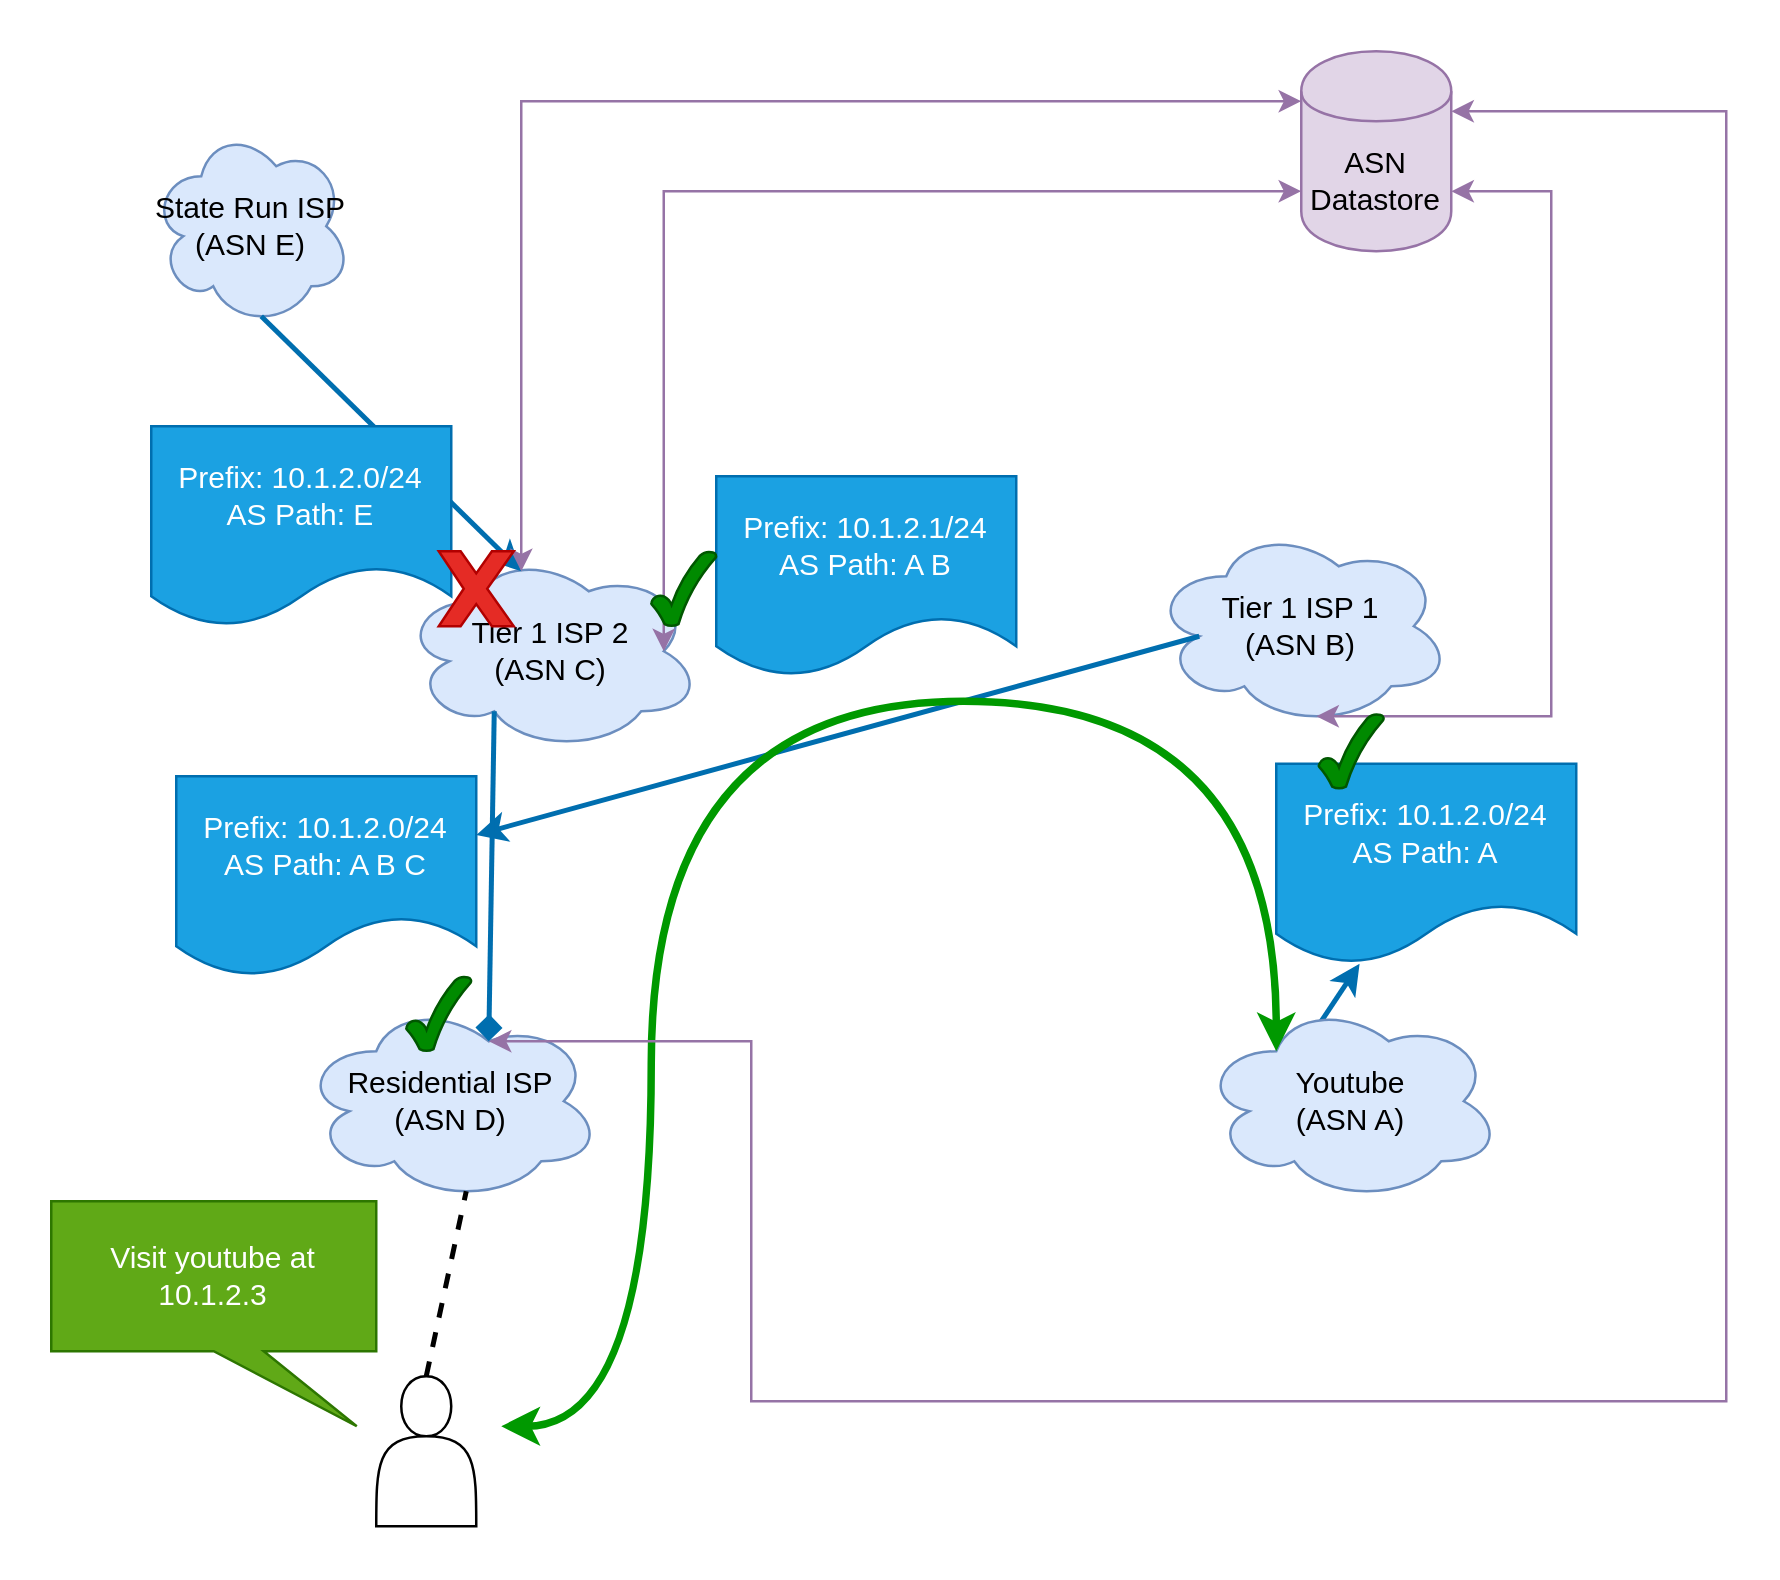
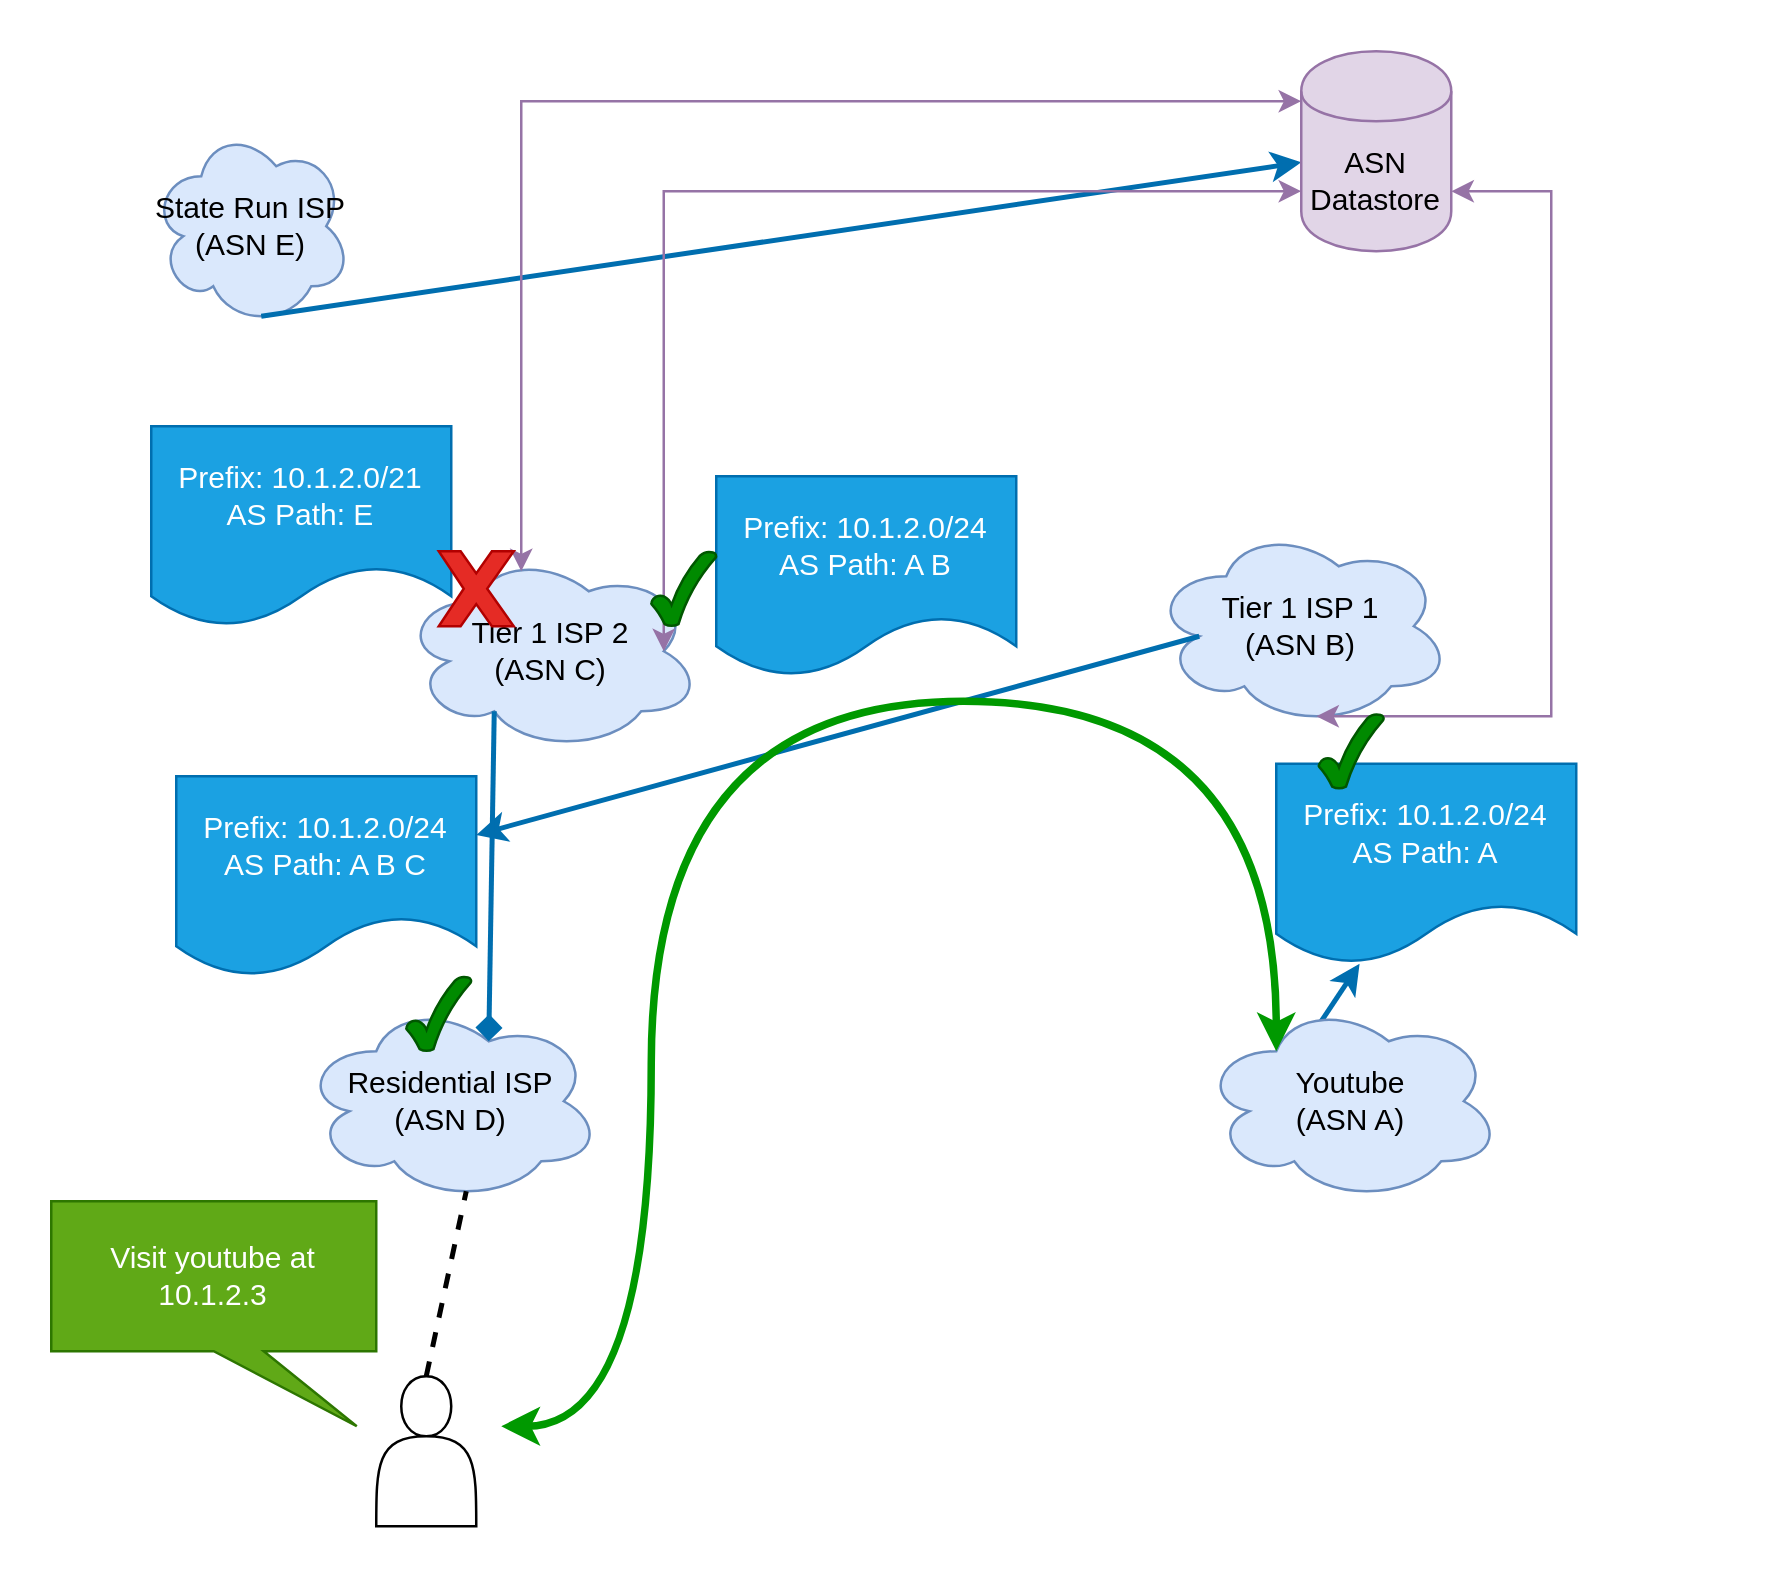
  <mxCell id="0" />
  <mxCell id="1" parent="0" />
  <mxCell id="2" style="rounded=0;orthogonalLoop=1;jettySize=auto;html=1;exitX=0.4;exitY=0.1;exitDx=0;exitDy=0;exitPerimeter=0;strokeWidth=2;fillColor=#1ba1e2;strokeColor=#006EAF;" parent="1" source="3" target="10" edge="1"><mxGeometry relative="1" as="geometry" /></mxCell>
  <mxCell id="3" value="Youtube&lt;br&gt;(ASN A)" style="ellipse;shape=cloud;whiteSpace=wrap;html=1;fillColor=#dae8fc;strokeColor=#6c8ebf;" parent="1" vertex="1"><mxGeometry x="480" y="400" width="120" height="80" as="geometry" /></mxCell>
  <mxCell id="4" value="Tier 1 ISP 1&lt;br&gt;(ASN B)" style="ellipse;shape=cloud;whiteSpace=wrap;html=1;fillColor=#dae8fc;strokeColor=#6c8ebf;" parent="1" vertex="1"><mxGeometry x="460" y="210" width="120" height="80" as="geometry" /></mxCell>
  <mxCell id="5" value="Tier 1 ISP 2&lt;br&gt;(ASN C)" style="ellipse;shape=cloud;whiteSpace=wrap;html=1;fillColor=#dae8fc;strokeColor=#6c8ebf;" parent="1" vertex="1"><mxGeometry x="160" y="220" width="120" height="80" as="geometry" /></mxCell>
  <mxCell id="6" value="Residential ISP&lt;br&gt;(ASN D)" style="ellipse;shape=cloud;whiteSpace=wrap;html=1;fillColor=#dae8fc;strokeColor=#6c8ebf;" parent="1" vertex="1"><mxGeometry x="120" y="400" width="120" height="80" as="geometry" /></mxCell>
  <mxCell id="7" value="" style="shape=actor;whiteSpace=wrap;html=1;" parent="1" vertex="1"><mxGeometry x="150" y="550" width="40" height="60" as="geometry" /></mxCell>
  <mxCell id="8" value="" style="endArrow=classic;html=1;exitX=0.16;exitY=0.55;exitDx=0;exitDy=0;exitPerimeter=0;strokeWidth=2;fillColor=#1ba1e2;strokeColor=#006EAF;" parent="1" source="4" target="12" edge="1"><mxGeometry width="50" height="50" relative="1" as="geometry"><mxPoint x="40" y="620" as="sourcePoint" /><mxPoint x="90" y="570" as="targetPoint" /></mxGeometry></mxCell>
  <mxCell id="9" value="" style="endArrow=diamond;html=1;exitX=0.31;exitY=0.8;exitDx=0;exitDy=0;exitPerimeter=0;entryX=0.625;entryY=0.2;entryDx=0;entryDy=0;entryPerimeter=0;strokeWidth=2;fillColor=#1ba1e2;strokeColor=#006EAF;" parent="1" source="5" target="6" edge="1"><mxGeometry width="50" height="50" relative="1" as="geometry"><mxPoint x="30" y="700" as="sourcePoint" /><mxPoint x="80" y="650" as="targetPoint" /></mxGeometry></mxCell>
  <mxCell id="10" value="Prefix: 10.1.2.0/24&lt;br&gt;AS Path: A" style="shape=document;whiteSpace=wrap;html=1;boundedLbl=1;fillColor=#1ba1e2;strokeColor=#006EAF;fontColor=#ffffff;" parent="1" vertex="1"><mxGeometry x="510" y="305" width="120" height="80" as="geometry" /></mxCell>
- <mxCell id="11" value="Prefix: 10.1.2.1/24&lt;br&gt;AS Path: A B" style="shape=document;whiteSpace=wrap;html=1;boundedLbl=1;fillColor=#1ba1e2;strokeColor=#006EAF;fontColor=#ffffff;" parent="1" vertex="1"><mxGeometry x="286" y="190" width="120" height="80" as="geometry" /></mxCell>
+ <mxCell id="11" value="Prefix: 10.1.2.0/24&lt;br&gt;AS Path: A B" style="shape=document;whiteSpace=wrap;html=1;boundedLbl=1;fillColor=#1ba1e2;strokeColor=#006EAF;fontColor=#ffffff;" parent="1" vertex="1"><mxGeometry x="286" y="190" width="120" height="80" as="geometry" /></mxCell>
  <mxCell id="12" value="Prefix: 10.1.2.0/24&lt;br&gt;AS Path: A B C" style="shape=document;whiteSpace=wrap;html=1;boundedLbl=1;fillColor=#1ba1e2;strokeColor=#006EAF;fontColor=#ffffff;" parent="1" vertex="1"><mxGeometry x="70" y="310" width="120" height="80" as="geometry" /></mxCell>
  <mxCell id="13" value="" style="endArrow=classic;html=1;edgeStyle=orthogonalEdgeStyle;curved=1;strokeWidth=3;strokeColor=#009900;startArrow=classic;startFill=1;entryX=0.25;entryY=0.25;entryDx=0;entryDy=0;entryPerimeter=0;" parent="1" edge="1" target="3"><mxGeometry width="50" height="50" relative="1" as="geometry"><mxPoint x="200" y="570" as="sourcePoint" /><mxPoint x="190" y="90" as="targetPoint" /><Array as="points"><mxPoint x="260" y="570" /><mxPoint x="260" y="280" /><mxPoint x="510" y="280" /></Array></mxGeometry></mxCell>
  <mxCell id="14" value="Visit youtube at 10.1.2.3" style="shape=callout;whiteSpace=wrap;html=1;perimeter=calloutPerimeter;position2=0.94;fillColor=#60a917;strokeColor=#2D7600;fontColor=#ffffff;" parent="1" vertex="1"><mxGeometry x="20" y="480" width="130" height="90" as="geometry" /></mxCell>
  <mxCell id="15" value="" style="endArrow=none;dashed=1;html=1;strokeColor=#000000;strokeWidth=2;entryX=0.55;entryY=0.95;entryDx=0;entryDy=0;entryPerimeter=0;" parent="1" target="6" edge="1"><mxGeometry width="50" height="50" relative="1" as="geometry"><mxPoint x="170" y="550" as="sourcePoint" /><mxPoint x="70" y="630" as="targetPoint" /></mxGeometry></mxCell>
  <mxCell id="16" value="State Run ISP&lt;br&gt;(ASN E)" style="ellipse;shape=cloud;whiteSpace=wrap;html=1;fillColor=#dae8fc;strokeColor=#6c8ebf;" parent="1" vertex="1"><mxGeometry x="60" y="50" width="80" height="80" as="geometry" /></mxCell>
- <mxCell id="17" style="rounded=0;orthogonalLoop=1;jettySize=auto;html=1;exitX=0.55;exitY=0.95;exitDx=0;exitDy=0;exitPerimeter=0;entryX=0.4;entryY=0.1;entryDx=0;entryDy=0;entryPerimeter=0;strokeWidth=2;fillColor=#1ba1e2;strokeColor=#006EAF;" parent="1" source="16" target="5" edge="1"><mxGeometry relative="1" as="geometry"><mxPoint x="62" y="250" as="sourcePoint" /><mxPoint x="60" y="128" as="targetPoint" /></mxGeometry></mxCell>
- <mxCell id="18" value="Prefix: 10.1.2.0/24&lt;br&gt;AS Path: E" style="shape=document;whiteSpace=wrap;html=1;boundedLbl=1;fillColor=#1ba1e2;strokeColor=#006EAF;fontColor=#ffffff;" parent="1" vertex="1"><mxGeometry x="60" y="170" width="120" height="80" as="geometry" /></mxCell>
+ <mxCell id="17" style="rounded=0;orthogonalLoop=1;jettySize=auto;html=1;exitX=0.55;exitY=0.95;exitDx=0;exitDy=0;exitPerimeter=0;strokeWidth=2;fillColor=#1ba1e2;strokeColor=#006EAF;" parent="1" source="16" target="19" edge="1"><mxGeometry relative="1" as="geometry"><mxPoint x="62" y="250" as="sourcePoint" /><mxPoint x="60" y="128" as="targetPoint" /></mxGeometry></mxCell>
+ <mxCell id="18" value="Prefix: 10.1.2.0/21&lt;br&gt;AS Path: E" style="shape=document;whiteSpace=wrap;html=1;boundedLbl=1;fillColor=#1ba1e2;strokeColor=#006EAF;fontColor=#ffffff;" parent="1" vertex="1"><mxGeometry x="60" y="170" width="120" height="80" as="geometry" /></mxCell>
  <mxCell id="19" value="ASN&lt;br&gt;Datastore" style="shape=cylinder;whiteSpace=wrap;html=1;boundedLbl=1;backgroundOutline=1;fillColor=#e1d5e7;strokeColor=#9673a6;" vertex="1" parent="1"><mxGeometry x="520" y="20" width="60" height="80" as="geometry" /></mxCell>
  <mxCell id="20" style="edgeStyle=orthogonalEdgeStyle;rounded=0;orthogonalLoop=1;jettySize=auto;html=1;exitX=0.875;exitY=0.5;exitDx=0;exitDy=0;exitPerimeter=0;entryX=0;entryY=0.7;entryDx=0;entryDy=0;fillColor=#e1d5e7;strokeColor=#9673a6;startArrow=classic;startFill=1;" edge="1" parent="1" source="5" target="19"><mxGeometry relative="1" as="geometry"><mxPoint x="536" y="296" as="sourcePoint" /><mxPoint x="590" y="70" as="targetPoint" /><Array as="points"><mxPoint x="265" y="76" /></Array></mxGeometry></mxCell>
  <mxCell id="21" style="edgeStyle=orthogonalEdgeStyle;rounded=0;orthogonalLoop=1;jettySize=auto;html=1;exitX=0.55;exitY=0.95;exitDx=0;exitDy=0;exitPerimeter=0;entryX=1;entryY=0.7;entryDx=0;entryDy=0;fillColor=#e1d5e7;strokeColor=#9673a6;startArrow=classic;startFill=1;" edge="1" parent="1" source="4" target="19"><mxGeometry relative="1" as="geometry"><Array as="points"><mxPoint x="620" y="286" /><mxPoint x="620" y="76" /></Array></mxGeometry></mxCell>
- <mxCell id="22" style="edgeStyle=orthogonalEdgeStyle;rounded=0;orthogonalLoop=1;jettySize=auto;html=1;exitX=0.625;exitY=0.2;exitDx=0;exitDy=0;exitPerimeter=0;entryX=1;entryY=0.3;entryDx=0;entryDy=0;fillColor=#e1d5e7;strokeColor=#9673a6;startArrow=classic;startFill=1;" edge="1" parent="1" source="6" target="19"><mxGeometry relative="1" as="geometry"><mxPoint x="275" y="270" as="sourcePoint" /><mxPoint x="560" y="110" as="targetPoint" /><Array as="points"><mxPoint x="300" y="416" /><mxPoint x="300" y="560" /><mxPoint x="690" y="560" /><mxPoint x="690" y="44" /></Array></mxGeometry></mxCell>
  <mxCell id="23" style="edgeStyle=orthogonalEdgeStyle;rounded=0;orthogonalLoop=1;jettySize=auto;html=1;exitX=0.4;exitY=0.1;exitDx=0;exitDy=0;exitPerimeter=0;fillColor=#e1d5e7;strokeColor=#9673a6;startArrow=classic;startFill=1;" edge="1" parent="1" source="5"><mxGeometry relative="1" as="geometry"><mxPoint x="275" y="270" as="sourcePoint" /><mxPoint x="520" y="40" as="targetPoint" /><Array as="points"><mxPoint x="208" y="40" /></Array></mxGeometry></mxCell>
  <mxCell id="24" value="" style="verticalLabelPosition=bottom;verticalAlign=top;html=1;shape=mxgraph.basic.x;fillColor=#E52B25;strokeColor=#B20000;fontColor=#ffffff;" vertex="1" parent="1"><mxGeometry x="175" y="220" width="30" height="30" as="geometry" /></mxCell>
  <mxCell id="25" value="" style="verticalLabelPosition=bottom;verticalAlign=top;html=1;shape=mxgraph.basic.tick;fillColor=#008a00;strokeColor=#005700;fontColor=#ffffff;" vertex="1" parent="1"><mxGeometry x="527" y="285" width="26" height="30" as="geometry" /></mxCell>
  <mxCell id="26" value="" style="verticalLabelPosition=bottom;verticalAlign=top;html=1;shape=mxgraph.basic.tick;fillColor=#008a00;strokeColor=#005700;fontColor=#ffffff;" vertex="1" parent="1"><mxGeometry x="260" y="220" width="26" height="30" as="geometry" /></mxCell>
  <mxCell id="27" value="" style="verticalLabelPosition=bottom;verticalAlign=top;html=1;shape=mxgraph.basic.tick;fillColor=#008a00;strokeColor=#005700;fontColor=#ffffff;" vertex="1" parent="1"><mxGeometry x="162" y="390" width="26" height="30" as="geometry" /></mxCell>
